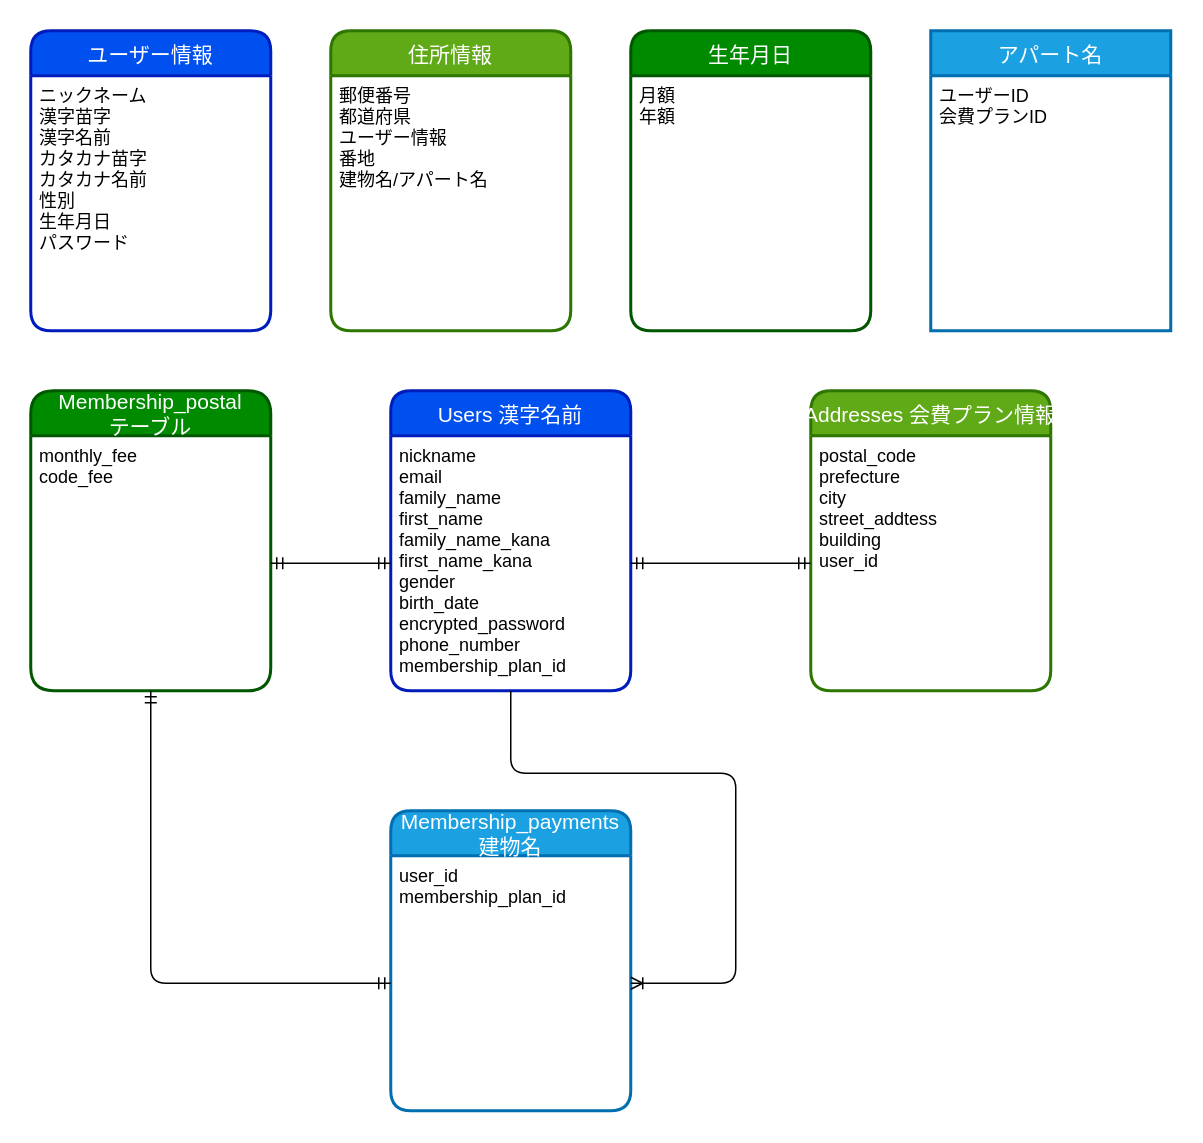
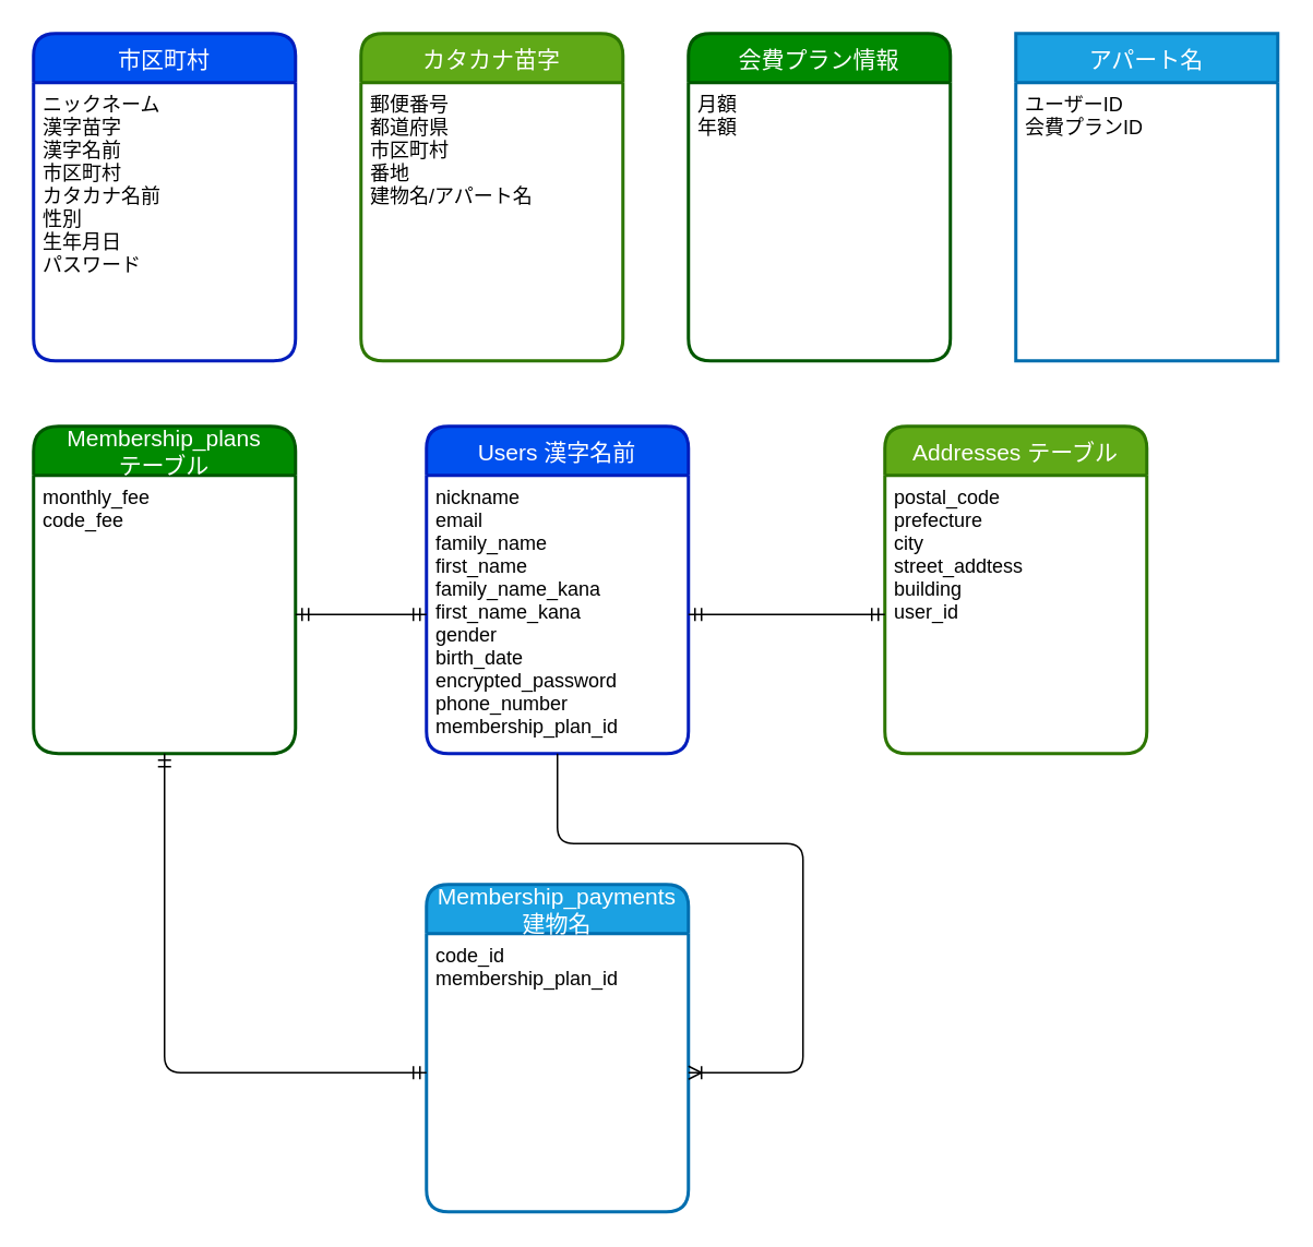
  <mxCell id="0" />
  <mxCell id="1" parent="0" />
- <mxCell id="2" value="住所情報" style="swimlane;childLayout=stackLayout;horizontal=1;startSize=30;horizontalStack=0;rounded=1;fontSize=14;fontStyle=0;strokeWidth=2;resizeParent=0;resizeLast=1;shadow=0;dashed=0;align=center;fillColor=#60a917;fontColor=#ffffff;strokeColor=#2D7600;" vertex="1" parent="1"><mxGeometry x="220" y="20" width="160" height="200" as="geometry" /></mxCell>
- <mxCell id="3" value="郵便番号&#10;都道府県&#10;ユーザー情報&#10;番地&#10;建物名/アパート名&#10;" style="align=left;strokeColor=none;fillColor=none;spacingLeft=4;fontSize=12;verticalAlign=top;resizable=0;rotatable=0;part=1;" vertex="1" parent="2"><mxGeometry y="30" width="160" height="170" as="geometry" /></mxCell>
- <mxCell id="4" value="ユーザー情報" style="swimlane;childLayout=stackLayout;horizontal=1;startSize=30;horizontalStack=0;rounded=1;fontSize=14;fontStyle=0;strokeWidth=2;resizeParent=0;resizeLast=1;shadow=0;dashed=0;align=center;fillColor=#0050ef;fontColor=#ffffff;strokeColor=#001DBC;" vertex="1" parent="1"><mxGeometry x="20" y="20" width="160" height="200" as="geometry" /></mxCell>
- <mxCell id="5" value="ニックネーム&#10;漢字苗字&#10;漢字名前&#10;カタカナ苗字&#10;カタカナ名前&#10;性別&#10;生年月日&#10;パスワード&#10;" style="align=left;strokeColor=none;fillColor=none;spacingLeft=4;fontSize=12;verticalAlign=top;resizable=0;rotatable=0;part=1;" vertex="1" parent="4"><mxGeometry y="30" width="160" height="170" as="geometry" /></mxCell>
- <mxCell id="6" value="生年月日" style="swimlane;childLayout=stackLayout;horizontal=1;startSize=30;horizontalStack=0;rounded=1;fontSize=14;fontStyle=0;strokeWidth=2;resizeParent=0;resizeLast=1;shadow=0;dashed=0;align=center;fillColor=#008a00;fontColor=#ffffff;strokeColor=#005700;" vertex="1" parent="1"><mxGeometry x="420" y="20" width="160" height="200" as="geometry" /></mxCell>
+ <mxCell id="2" value="カタカナ苗字" style="swimlane;childLayout=stackLayout;horizontal=1;startSize=30;horizontalStack=0;rounded=1;fontSize=14;fontStyle=0;strokeWidth=2;resizeParent=0;resizeLast=1;shadow=0;dashed=0;align=center;fillColor=#60a917;fontColor=#ffffff;strokeColor=#2D7600;" vertex="1" parent="1"><mxGeometry x="220" y="20" width="160" height="200" as="geometry" /></mxCell>
+ <mxCell id="3" value="郵便番号&#10;都道府県&#10;市区町村&#10;番地&#10;建物名/アパート名&#10;" style="align=left;strokeColor=none;fillColor=none;spacingLeft=4;fontSize=12;verticalAlign=top;resizable=0;rotatable=0;part=1;" vertex="1" parent="2"><mxGeometry y="30" width="160" height="170" as="geometry" /></mxCell>
+ <mxCell id="4" value="市区町村" style="swimlane;childLayout=stackLayout;horizontal=1;startSize=30;horizontalStack=0;rounded=1;fontSize=14;fontStyle=0;strokeWidth=2;resizeParent=0;resizeLast=1;shadow=0;dashed=0;align=center;fillColor=#0050ef;fontColor=#ffffff;strokeColor=#001DBC;" vertex="1" parent="1"><mxGeometry x="20" y="20" width="160" height="200" as="geometry" /></mxCell>
+ <mxCell id="5" value="ニックネーム&#10;漢字苗字&#10;漢字名前&#10;市区町村&#10;カタカナ名前&#10;性別&#10;生年月日&#10;パスワード&#10;" style="align=left;strokeColor=none;fillColor=none;spacingLeft=4;fontSize=12;verticalAlign=top;resizable=0;rotatable=0;part=1;" vertex="1" parent="4"><mxGeometry y="30" width="160" height="170" as="geometry" /></mxCell>
+ <mxCell id="6" value="会費プラン情報" style="swimlane;childLayout=stackLayout;horizontal=1;startSize=30;horizontalStack=0;rounded=1;fontSize=14;fontStyle=0;strokeWidth=2;resizeParent=0;resizeLast=1;shadow=0;dashed=0;align=center;fillColor=#008a00;fontColor=#ffffff;strokeColor=#005700;" vertex="1" parent="1"><mxGeometry x="420" y="20" width="160" height="200" as="geometry" /></mxCell>
  <mxCell id="7" value="月額&#10;年額" style="align=left;strokeColor=none;fillColor=none;spacingLeft=4;fontSize=12;verticalAlign=top;resizable=0;rotatable=0;part=1;" vertex="1" parent="6"><mxGeometry y="30" width="160" height="170" as="geometry" /></mxCell>
  <mxCell id="8" value="アパート名" style="swimlane;childLayout=stackLayout;horizontal=1;startSize=30;horizontalStack=0;rounded=1;fontSize=14;fontStyle=0;strokeWidth=2;resizeParent=0;resizeLast=1;shadow=0;dashed=0;align=center;fillColor=#1ba1e2;fontColor=#ffffff;strokeColor=#006EAF;arcSize=0;" vertex="1" parent="1"><mxGeometry x="620" y="20" width="160" height="200" as="geometry" /></mxCell>
  <mxCell id="9" value="ユーザーID&#10;会費プランID" style="align=left;strokeColor=none;fillColor=none;spacingLeft=4;fontSize=12;verticalAlign=top;resizable=0;rotatable=0;part=1;" vertex="1" parent="8"><mxGeometry y="30" width="160" height="170" as="geometry" /></mxCell>
  <mxCell id="10" value="Users 漢字名前" style="swimlane;childLayout=stackLayout;horizontal=1;startSize=30;horizontalStack=0;rounded=1;fontSize=14;fontStyle=0;strokeWidth=2;resizeParent=0;resizeLast=1;shadow=0;dashed=0;align=center;fillColor=#0050ef;fontColor=#ffffff;strokeColor=#001DBC;" vertex="1" parent="1"><mxGeometry x="260" y="260" width="160" height="200" as="geometry" /></mxCell>
  <mxCell id="11" value="nickname&#10;email&#10;family_name&#10;first_name&#10;family_name_kana&#10;first_name_kana&#10;gender&#10;birth_date&#10;encrypted_password&#10;phone_number&#10;membership_plan_id" style="align=left;strokeColor=none;fillColor=none;spacingLeft=4;fontSize=12;verticalAlign=top;resizable=0;rotatable=0;part=1;" vertex="1" parent="10"><mxGeometry y="30" width="160" height="170" as="geometry" /></mxCell>
- <mxCell id="12" value="Addresses 会費プラン情報" style="swimlane;childLayout=stackLayout;horizontal=1;startSize=30;horizontalStack=0;rounded=1;fontSize=14;fontStyle=0;strokeWidth=2;resizeParent=0;resizeLast=1;shadow=0;dashed=0;align=center;fillColor=#60a917;fontColor=#ffffff;strokeColor=#2D7600;" vertex="1" parent="1"><mxGeometry x="540" y="260" width="160" height="200" as="geometry" /></mxCell>
+ <mxCell id="12" value="Addresses テーブル" style="swimlane;childLayout=stackLayout;horizontal=1;startSize=30;horizontalStack=0;rounded=1;fontSize=14;fontStyle=0;strokeWidth=2;resizeParent=0;resizeLast=1;shadow=0;dashed=0;align=center;fillColor=#60a917;fontColor=#ffffff;strokeColor=#2D7600;" vertex="1" parent="1"><mxGeometry x="540" y="260" width="160" height="200" as="geometry" /></mxCell>
  <mxCell id="13" value="postal_code&#10;prefecture&#10;city&#10;street_addtess&#10;building&#10;user_id&#10;" style="align=left;strokeColor=none;fillColor=none;spacingLeft=4;fontSize=12;verticalAlign=top;resizable=0;rotatable=0;part=1;" vertex="1" parent="12"><mxGeometry y="30" width="160" height="170" as="geometry" /></mxCell>
- <mxCell id="14" value="Membership_postal&#10;テーブル" style="swimlane;childLayout=stackLayout;horizontal=1;startSize=30;horizontalStack=0;rounded=1;fontSize=14;fontStyle=0;strokeWidth=2;resizeParent=0;resizeLast=1;shadow=0;dashed=0;align=center;fillColor=#008a00;fontColor=#ffffff;strokeColor=#005700;arcSize=17;" vertex="1" parent="1"><mxGeometry x="20" y="260" width="160" height="200" as="geometry" /></mxCell>
+ <mxCell id="14" value="Membership_plans&#10;テーブル" style="swimlane;childLayout=stackLayout;horizontal=1;startSize=30;horizontalStack=0;rounded=1;fontSize=14;fontStyle=0;strokeWidth=2;resizeParent=0;resizeLast=1;shadow=0;dashed=0;align=center;fillColor=#008a00;fontColor=#ffffff;strokeColor=#005700;arcSize=17;" vertex="1" parent="1"><mxGeometry x="20" y="260" width="160" height="200" as="geometry" /></mxCell>
  <mxCell id="15" value="monthly_fee&#10;code_fee" style="align=left;strokeColor=none;fillColor=none;spacingLeft=4;fontSize=12;verticalAlign=top;resizable=0;rotatable=0;part=1;" vertex="1" parent="14"><mxGeometry y="30" width="160" height="170" as="geometry" /></mxCell>
  <mxCell id="16" value="Membership_payments &#10;建物名" style="swimlane;childLayout=stackLayout;horizontal=1;startSize=30;horizontalStack=0;rounded=1;fontSize=14;fontStyle=0;strokeWidth=2;resizeParent=0;resizeLast=1;shadow=0;dashed=0;align=center;fillColor=#1ba1e2;fontColor=#ffffff;strokeColor=#006EAF;" vertex="1" parent="1"><mxGeometry x="260" y="540" width="160" height="200" as="geometry" /></mxCell>
- <mxCell id="17" value="user_id&#10;membership_plan_id" style="align=left;strokeColor=none;fillColor=none;spacingLeft=4;fontSize=12;verticalAlign=top;resizable=0;rotatable=0;part=1;" vertex="1" parent="16"><mxGeometry y="30" width="160" height="170" as="geometry" /></mxCell>
+ <mxCell id="17" value="code_id&#10;membership_plan_id" style="align=left;strokeColor=none;fillColor=none;spacingLeft=4;fontSize=12;verticalAlign=top;resizable=0;rotatable=0;part=1;" vertex="1" parent="16"><mxGeometry y="30" width="160" height="170" as="geometry" /></mxCell>
  <mxCell id="18" value="" style="fontSize=12;html=1;endArrow=ERmandOne;startArrow=ERmandOne;entryX=0;entryY=0.5;entryDx=0;entryDy=0;exitX=1;exitY=0.5;exitDx=0;exitDy=0;" edge="1" parent="1" source="11" target="13"><mxGeometry width="100" height="100" relative="1" as="geometry"><mxPoint x="160" y="560" as="sourcePoint" /><mxPoint x="260" y="460" as="targetPoint" /></mxGeometry></mxCell>
  <mxCell id="19" value="" style="fontSize=12;html=1;endArrow=ERmandOne;startArrow=ERmandOne;entryX=0;entryY=0.5;entryDx=0;entryDy=0;exitX=1;exitY=0.5;exitDx=0;exitDy=0;" edge="1" parent="1" source="15" target="11"><mxGeometry width="100" height="100" relative="1" as="geometry"><mxPoint x="140" y="570" as="sourcePoint" /><mxPoint x="240" y="470" as="targetPoint" /></mxGeometry></mxCell>
  <mxCell id="20" value="" style="edgeStyle=orthogonalEdgeStyle;fontSize=12;html=1;endArrow=ERoneToMany;exitX=0.5;exitY=1;exitDx=0;exitDy=0;entryX=1;entryY=0.5;entryDx=0;entryDy=0;" edge="1" parent="1" source="11" target="17"><mxGeometry width="100" height="100" relative="1" as="geometry"><mxPoint x="160" y="490" as="sourcePoint" /><mxPoint x="200" y="680" as="targetPoint" /><Array as="points"><mxPoint x="340" y="515" /><mxPoint x="490" y="515" /><mxPoint x="490" y="655" /></Array></mxGeometry></mxCell>
  <mxCell id="21" value="" style="edgeStyle=orthogonalEdgeStyle;fontSize=12;html=1;endArrow=ERmandOne;startArrow=ERmandOne;entryX=0;entryY=0.5;entryDx=0;entryDy=0;exitX=0.5;exitY=1;exitDx=0;exitDy=0;" edge="1" parent="1" source="15" target="17"><mxGeometry width="100" height="100" relative="1" as="geometry"><mxPoint x="120" y="650" as="sourcePoint" /><mxPoint x="220" y="550" as="targetPoint" /></mxGeometry></mxCell>
